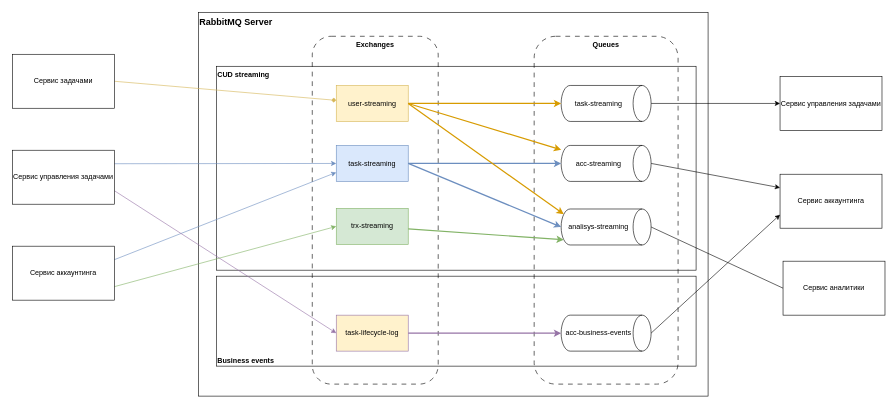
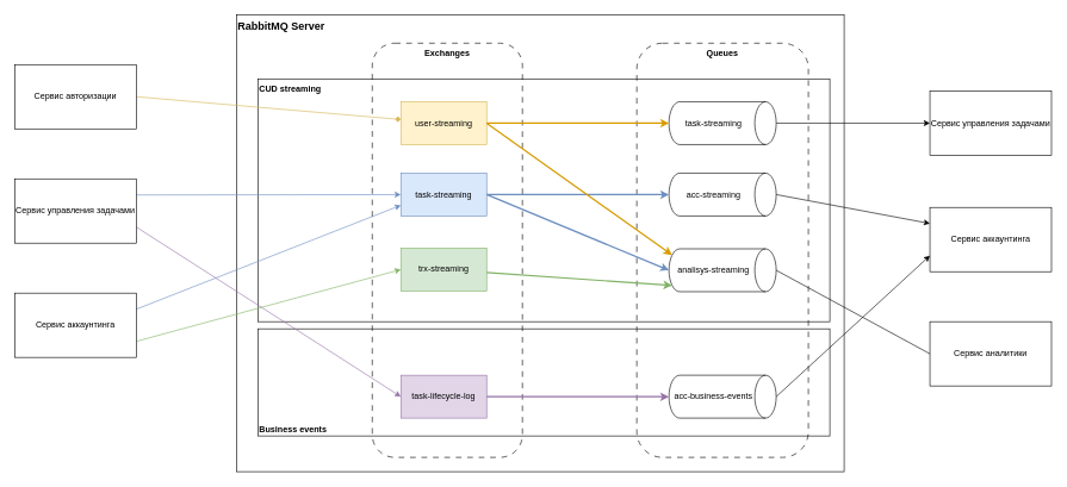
  <mxCell id="0" />
  <mxCell id="1" parent="0" />
  <mxCell id="2" value="RabbitMQ Server" style="rounded=0;whiteSpace=wrap;html=1;verticalAlign=top;fontSize=15;fontStyle=1;align=left;" parent="1" vertex="1"><mxGeometry x="330" y="20" width="850" height="640" as="geometry" /></mxCell>
  <mxCell id="3" value="CUD streaming" style="rounded=0;whiteSpace=wrap;html=1;verticalAlign=top;align=left;fillColor=none;fontStyle=1" parent="1" vertex="1"><mxGeometry x="360" y="110" width="800" height="340" as="geometry" /></mxCell>
  <mxCell id="4" value="Business events" style="rounded=0;whiteSpace=wrap;html=1;verticalAlign=bottom;align=left;fillColor=none;fontStyle=1" parent="1" vertex="1"><mxGeometry x="360" y="460" width="800" height="150" as="geometry" /></mxCell>
  <mxCell id="5" value="Queues" style="rounded=1;whiteSpace=wrap;html=1;verticalAlign=top;fillColor=none;dashed=1;dashPattern=8 8;fontStyle=1" parent="1" vertex="1"><mxGeometry x="890" y="60" width="240" height="580" as="geometry" /></mxCell>
  <mxCell id="6" value="Exchanges" style="rounded=1;whiteSpace=wrap;html=1;verticalAlign=top;fillColor=none;dashed=1;dashPattern=8 8;fontStyle=1" parent="1" vertex="1"><mxGeometry x="520" y="60" width="210" height="580" as="geometry" /></mxCell>
  <mxCell id="7" style="edgeStyle=orthogonalEdgeStyle;rounded=0;orthogonalLoop=1;jettySize=auto;html=1;exitX=0.5;exitY=0;exitDx=0;exitDy=0;exitPerimeter=0;" parent="1" source="8" target="25" edge="1"><mxGeometry relative="1" as="geometry" /></mxCell>
  <mxCell id="8" value="task-streaming" style="shape=cylinder3;whiteSpace=wrap;html=1;boundedLbl=1;backgroundOutline=1;size=15;rotation=90;horizontal=0;" parent="1" vertex="1"><mxGeometry x="980" y="97" width="60" height="150" as="geometry" /></mxCell>
  <mxCell id="9" style="rounded=0;orthogonalLoop=1;jettySize=auto;html=1;entryX=0;entryY=0.25;entryDx=0;entryDy=0;exitX=0.5;exitY=0;exitDx=0;exitDy=0;exitPerimeter=0;" parent="1" source="10" target="26" edge="1"><mxGeometry relative="1" as="geometry" /></mxCell>
  <mxCell id="10" value="acc-streaming" style="shape=cylinder3;whiteSpace=wrap;html=1;boundedLbl=1;backgroundOutline=1;size=15;rotation=90;horizontal=0;" parent="1" vertex="1"><mxGeometry x="980" y="197" width="60" height="150" as="geometry" /></mxCell>
  <mxCell id="11" style="rounded=0;orthogonalLoop=1;jettySize=auto;html=1;entryX=0;entryY=0.5;entryDx=0;entryDy=0;exitX=0.5;exitY=0;exitDx=0;exitDy=0;exitPerimeter=0;endArrow=none;" parent="1" source="12" target="27" edge="1"><mxGeometry relative="1" as="geometry" /></mxCell>
  <mxCell id="12" value="analisys-streaming" style="shape=cylinder3;whiteSpace=wrap;html=1;boundedLbl=1;backgroundOutline=1;size=15;rotation=90;horizontal=0;" parent="1" vertex="1"><mxGeometry x="980" y="303" width="60" height="150" as="geometry" /></mxCell>
  <mxCell id="13" style="edgeStyle=orthogonalEdgeStyle;rounded=0;orthogonalLoop=1;jettySize=auto;html=1;fillColor=#dae8fc;strokeColor=#6c8ebf;strokeWidth=2;" parent="1" source="14" target="10" edge="1"><mxGeometry relative="1" as="geometry" /></mxCell>
  <mxCell id="14" value="task-streaming" style="rounded=0;whiteSpace=wrap;html=1;fillColor=#dae8fc;strokeColor=#6c8ebf;" parent="1" vertex="1"><mxGeometry x="560" y="242" width="120" height="60" as="geometry" /></mxCell>
  <mxCell id="15" value="user-streaming" style="rounded=0;whiteSpace=wrap;html=1;fillColor=#fff2cc;strokeColor=#d6b656;" parent="1" vertex="1"><mxGeometry x="560" y="142" width="120" height="60" as="geometry" /></mxCell>
  <mxCell id="16" value="trx-streaming" style="rounded=0;whiteSpace=wrap;html=1;fillColor=#d5e8d4;strokeColor=#82b366;" parent="1" vertex="1"><mxGeometry x="560" y="347" width="120" height="60" as="geometry" /></mxCell>
- <mxCell id="17" value="task-lifecycle-log" style="rounded=0;whiteSpace=wrap;html=1;fillColor=#fff2cc;strokeColor=#9673a6;" parent="1" vertex="1"><mxGeometry x="560" y="525" width="120" height="60" as="geometry" /></mxCell>
+ <mxCell id="17" value="task-lifecycle-log" style="rounded=0;whiteSpace=wrap;html=1;fillColor=#e1d5e7;strokeColor=#9673a6;" parent="1" vertex="1"><mxGeometry x="560" y="525" width="120" height="60" as="geometry" /></mxCell>
  <mxCell id="18" style="rounded=0;orthogonalLoop=1;jettySize=auto;html=1;entryX=0;entryY=0.75;entryDx=0;entryDy=0;exitX=0.5;exitY=0;exitDx=0;exitDy=0;exitPerimeter=0;" parent="1" source="19" target="26" edge="1"><mxGeometry relative="1" as="geometry" /></mxCell>
  <mxCell id="19" value="acc-business-events" style="shape=cylinder3;whiteSpace=wrap;html=1;boundedLbl=1;backgroundOutline=1;size=15;rotation=90;horizontal=0;" parent="1" vertex="1"><mxGeometry x="980" y="480" width="60" height="150" as="geometry" /></mxCell>
  <mxCell id="20" style="edgeStyle=orthogonalEdgeStyle;rounded=0;orthogonalLoop=1;jettySize=auto;html=1;entryX=0.5;entryY=1;entryDx=0;entryDy=0;entryPerimeter=0;fillColor=#ffe6cc;strokeColor=#d79b00;strokeWidth=2;" parent="1" source="15" target="8" edge="1"><mxGeometry relative="1" as="geometry" /></mxCell>
- <mxCell id="21" style="rounded=0;orthogonalLoop=1;jettySize=auto;html=1;exitX=1;exitY=0.5;exitDx=0;exitDy=0;fillColor=#ffe6cc;strokeColor=#d79b00;strokeWidth=2;" parent="1" source="15" target="10" edge="1"><mxGeometry relative="1" as="geometry" /></mxCell>
  <mxCell id="22" style="rounded=0;orthogonalLoop=1;jettySize=auto;html=1;entryX=0.145;entryY=1;entryDx=0;entryDy=-4.35;entryPerimeter=0;exitX=1;exitY=0.5;exitDx=0;exitDy=0;fillColor=#ffe6cc;strokeColor=#d79b00;strokeWidth=2;" parent="1" source="15" target="12" edge="1"><mxGeometry relative="1" as="geometry" /></mxCell>
  <mxCell id="23" style="rounded=0;orthogonalLoop=1;jettySize=auto;html=1;entryX=0.5;entryY=1;entryDx=0;entryDy=0;entryPerimeter=0;exitX=1;exitY=0.5;exitDx=0;exitDy=0;fillColor=#dae8fc;strokeColor=#6c8ebf;strokeWidth=2;" parent="1" source="14" target="12" edge="1"><mxGeometry relative="1" as="geometry"><mxPoint x="690" y="180" as="sourcePoint" /><mxPoint x="999" y="364" as="targetPoint" /></mxGeometry></mxCell>
  <mxCell id="24" style="rounded=0;orthogonalLoop=1;jettySize=auto;html=1;entryX=0.855;entryY=1;entryDx=0;entryDy=-4.35;entryPerimeter=0;fillColor=#d5e8d4;strokeColor=#82b366;strokeWidth=2;" parent="1" source="16" target="12" edge="1"><mxGeometry relative="1" as="geometry" /></mxCell>
  <mxCell id="25" value="Сервис управления задачами" style="rounded=0;whiteSpace=wrap;html=1;" parent="1" vertex="1"><mxGeometry x="1300" y="127" width="170" height="90" as="geometry" /></mxCell>
  <mxCell id="26" value="Сервис аккаунтинга" style="rounded=0;whiteSpace=wrap;html=1;" parent="1" vertex="1"><mxGeometry x="1300" y="290" width="170" height="90" as="geometry" /></mxCell>
- <mxCell id="27" value="Сервис аналитики" style="rounded=0;whiteSpace=wrap;html=1;" parent="1" vertex="1"><mxGeometry x="1305" y="435" width="170" height="90" as="geometry" /></mxCell>
+ <mxCell id="27" value="Сервис аналитики" style="rounded=0;whiteSpace=wrap;html=1;" parent="1" vertex="1"><mxGeometry x="1300" y="450" width="170" height="90" as="geometry" /></mxCell>
  <mxCell id="28" style="rounded=0;orthogonalLoop=1;jettySize=auto;html=1;entryX=0;entryY=0.75;entryDx=0;entryDy=0;exitX=1;exitY=0.25;exitDx=0;exitDy=0;fillColor=#dae8fc;strokeColor=#6c8ebf;" parent="1" source="30" target="14" edge="1"><mxGeometry relative="1" as="geometry" /></mxCell>
  <mxCell id="29" style="rounded=0;orthogonalLoop=1;jettySize=auto;html=1;entryX=0;entryY=0.5;entryDx=0;entryDy=0;exitX=1;exitY=0.75;exitDx=0;exitDy=0;fillColor=#d5e8d4;strokeColor=#82b366;" parent="1" source="30" target="16" edge="1"><mxGeometry relative="1" as="geometry" /></mxCell>
  <mxCell id="30" value="Сервис аккаунтинга" style="rounded=0;whiteSpace=wrap;html=1;" parent="1" vertex="1"><mxGeometry x="20" y="410" width="170" height="90" as="geometry" /></mxCell>
  <mxCell id="31" style="rounded=0;orthogonalLoop=1;jettySize=auto;html=1;exitX=1;exitY=0.25;exitDx=0;exitDy=0;fillColor=#dae8fc;strokeColor=#6c8ebf;" parent="1" source="33" target="14" edge="1"><mxGeometry relative="1" as="geometry" /></mxCell>
  <mxCell id="32" style="rounded=0;orthogonalLoop=1;jettySize=auto;html=1;entryX=0;entryY=0.5;entryDx=0;entryDy=0;exitX=1;exitY=0.75;exitDx=0;exitDy=0;fillColor=#e1d5e7;strokeColor=#9673a6;" parent="1" source="33" target="17" edge="1"><mxGeometry relative="1" as="geometry" /></mxCell>
  <mxCell id="33" value="Сервис управления задачами" style="rounded=0;whiteSpace=wrap;html=1;" parent="1" vertex="1"><mxGeometry x="20" y="250" width="170" height="90" as="geometry" /></mxCell>
  <mxCell id="34" style="rounded=0;orthogonalLoop=1;jettySize=auto;html=1;exitX=1;exitY=0.5;exitDx=0;exitDy=0;fillColor=#fff2cc;strokeColor=#d6b656;endArrow=diamond;" parent="1" source="35" target="15" edge="1"><mxGeometry relative="1" as="geometry" /></mxCell>
- <mxCell id="35" value="Сервис задачами" style="rounded=0;whiteSpace=wrap;html=1;" parent="1" vertex="1"><mxGeometry x="20" y="90" width="170" height="90" as="geometry" /></mxCell>
+ <mxCell id="35" value="Сервис авторизации" style="rounded=0;whiteSpace=wrap;html=1;" parent="1" vertex="1"><mxGeometry x="20" y="90" width="170" height="90" as="geometry" /></mxCell>
  <mxCell id="36" style="edgeStyle=orthogonalEdgeStyle;rounded=0;orthogonalLoop=1;jettySize=auto;html=1;fillColor=#e1d5e7;strokeColor=#9673a6;strokeWidth=2;" parent="1" source="17" target="19" edge="1"><mxGeometry relative="1" as="geometry"><mxPoint x="935" y="555" as="targetPoint" /></mxGeometry></mxCell>
